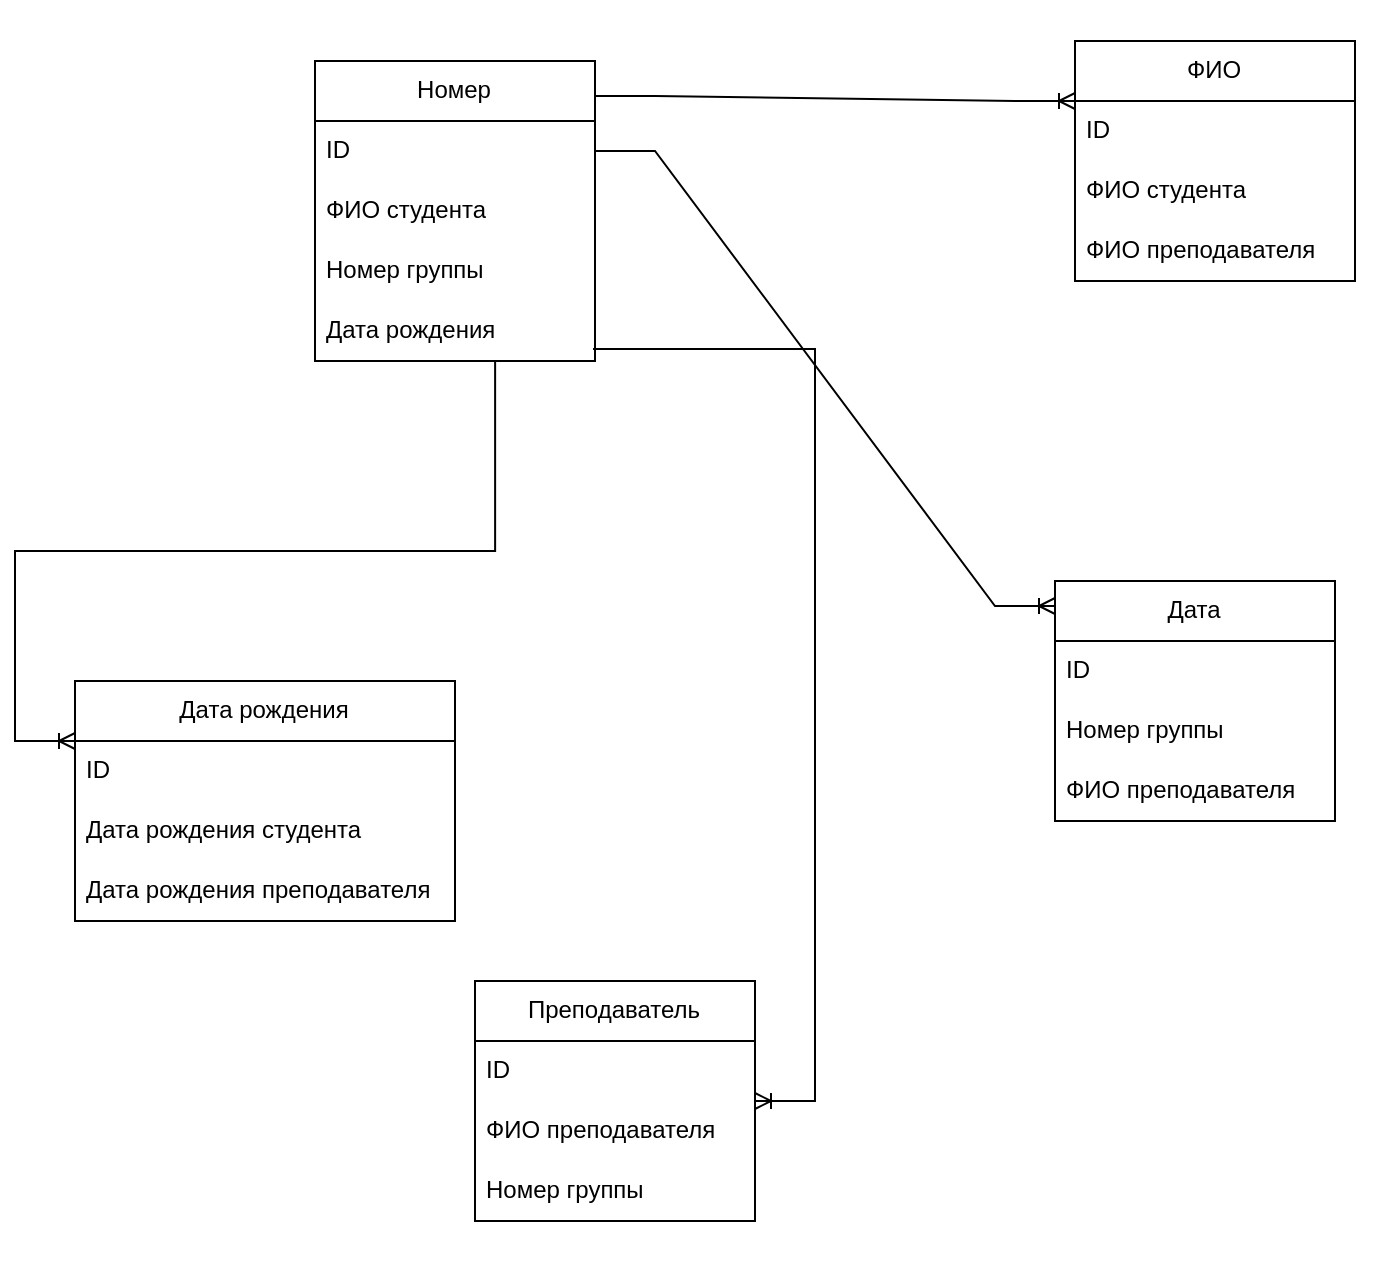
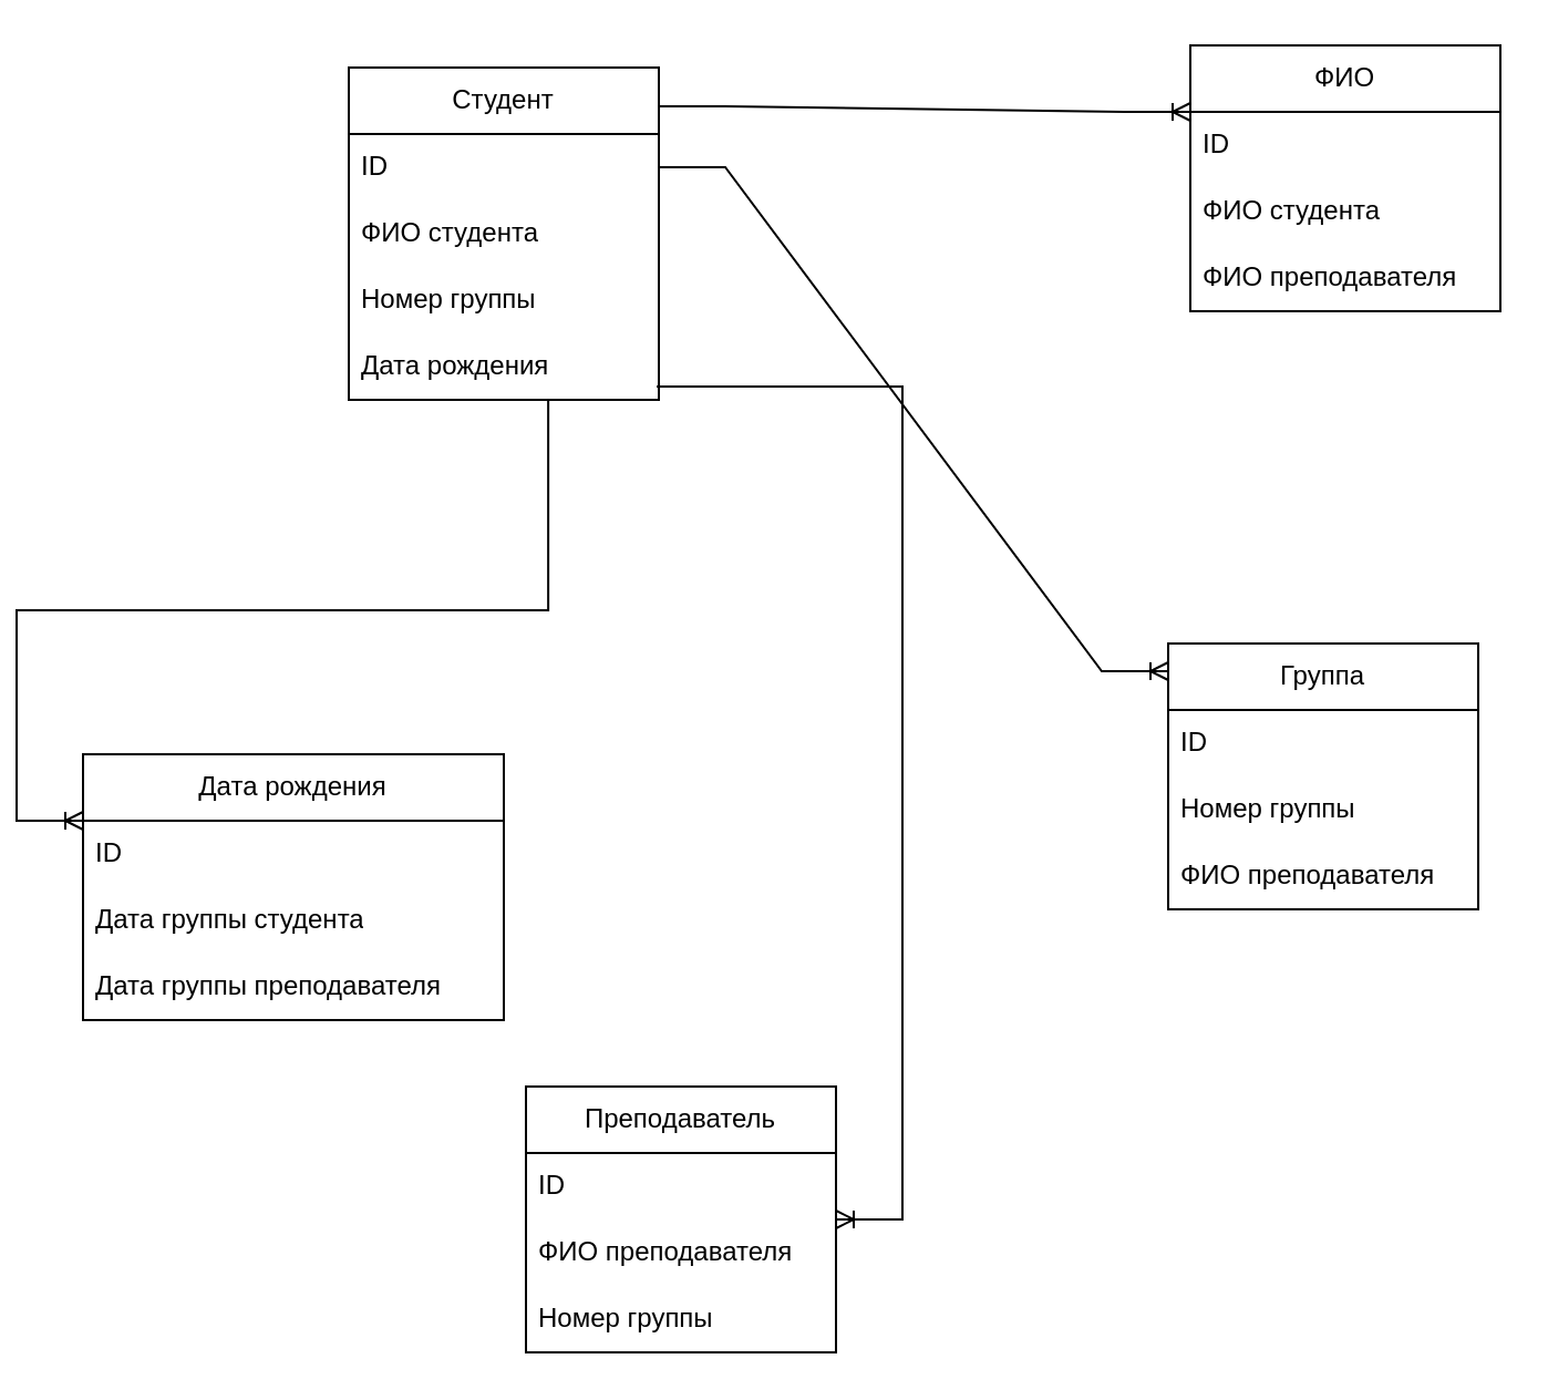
  <mxCell id="0" />
  <mxCell id="1" parent="0" />
- <mxCell id="2" value="Номер" style="swimlane;fontStyle=0;childLayout=stackLayout;horizontal=1;startSize=30;horizontalStack=0;resizeParent=1;resizeParentMax=0;resizeLast=0;collapsible=1;marginBottom=0;whiteSpace=wrap;html=1;" parent="1" vertex="1"><mxGeometry x="140" y="30" width="140" height="150" as="geometry" /></mxCell>
+ <mxCell id="2" value="Студент" style="swimlane;fontStyle=0;childLayout=stackLayout;horizontal=1;startSize=30;horizontalStack=0;resizeParent=1;resizeParentMax=0;resizeLast=0;collapsible=1;marginBottom=0;whiteSpace=wrap;html=1;" parent="1" vertex="1"><mxGeometry x="140" y="30" width="140" height="150" as="geometry" /></mxCell>
  <mxCell id="3" value="ID" style="text;strokeColor=none;fillColor=none;align=left;verticalAlign=middle;spacingLeft=4;spacingRight=4;overflow=hidden;points=[[0,0.5],[1,0.5]];portConstraint=eastwest;rotatable=0;whiteSpace=wrap;html=1;" parent="2" vertex="1"><mxGeometry y="30" width="140" height="30" as="geometry" /></mxCell>
  <mxCell id="4" value="ФИО студента" style="text;strokeColor=none;fillColor=none;align=left;verticalAlign=middle;spacingLeft=4;spacingRight=4;overflow=hidden;points=[[0,0.5],[1,0.5]];portConstraint=eastwest;rotatable=0;whiteSpace=wrap;html=1;" parent="2" vertex="1"><mxGeometry y="60" width="140" height="30" as="geometry" /></mxCell>
  <mxCell id="5" value="Номер группы" style="text;strokeColor=none;fillColor=none;align=left;verticalAlign=middle;spacingLeft=4;spacingRight=4;overflow=hidden;points=[[0,0.5],[1,0.5]];portConstraint=eastwest;rotatable=0;whiteSpace=wrap;html=1;" parent="2" vertex="1"><mxGeometry y="90" width="140" height="30" as="geometry" /></mxCell>
  <mxCell id="6" value="Дата рождения" style="text;strokeColor=none;fillColor=none;align=left;verticalAlign=middle;spacingLeft=4;spacingRight=4;overflow=hidden;points=[[0,0.5],[1,0.5]];portConstraint=eastwest;rotatable=0;whiteSpace=wrap;html=1;" parent="2" vertex="1"><mxGeometry y="120" width="140" height="30" as="geometry" /></mxCell>
  <mxCell id="7" value="Преподаватель" style="swimlane;fontStyle=0;childLayout=stackLayout;horizontal=1;startSize=30;horizontalStack=0;resizeParent=1;resizeParentMax=0;resizeLast=0;collapsible=1;marginBottom=0;whiteSpace=wrap;html=1;" parent="1" vertex="1"><mxGeometry x="220" y="490" width="140" height="120" as="geometry" /></mxCell>
  <mxCell id="8" value="ID" style="text;strokeColor=none;fillColor=none;align=left;verticalAlign=middle;spacingLeft=4;spacingRight=4;overflow=hidden;points=[[0,0.5],[1,0.5]];portConstraint=eastwest;rotatable=0;whiteSpace=wrap;html=1;" parent="7" vertex="1"><mxGeometry y="30" width="140" height="30" as="geometry" /></mxCell>
  <mxCell id="9" value="ФИО преподавателя" style="text;strokeColor=none;fillColor=none;align=left;verticalAlign=middle;spacingLeft=4;spacingRight=4;overflow=hidden;points=[[0,0.5],[1,0.5]];portConstraint=eastwest;rotatable=0;whiteSpace=wrap;html=1;" parent="7" vertex="1"><mxGeometry y="60" width="140" height="30" as="geometry" /></mxCell>
  <mxCell id="10" value="Номер группы" style="text;strokeColor=none;fillColor=none;align=left;verticalAlign=middle;spacingLeft=4;spacingRight=4;overflow=hidden;points=[[0,0.5],[1,0.5]];portConstraint=eastwest;rotatable=0;whiteSpace=wrap;html=1;" vertex="1" parent="7"><mxGeometry y="90" width="140" height="30" as="geometry" /></mxCell>
  <mxCell id="11" value="ФИО" style="swimlane;fontStyle=0;childLayout=stackLayout;horizontal=1;startSize=30;horizontalStack=0;resizeParent=1;resizeParentMax=0;resizeLast=0;collapsible=1;marginBottom=0;whiteSpace=wrap;html=1;" parent="1" vertex="1"><mxGeometry x="520" y="20" width="140" height="120" as="geometry" /></mxCell>
  <mxCell id="12" value="ID" style="text;strokeColor=none;fillColor=none;align=left;verticalAlign=middle;spacingLeft=4;spacingRight=4;overflow=hidden;points=[[0,0.5],[1,0.5]];portConstraint=eastwest;rotatable=0;whiteSpace=wrap;html=1;" parent="11" vertex="1"><mxGeometry y="30" width="140" height="30" as="geometry" /></mxCell>
  <mxCell id="13" value="ФИО студента" style="text;strokeColor=none;fillColor=none;align=left;verticalAlign=middle;spacingLeft=4;spacingRight=4;overflow=hidden;points=[[0,0.5],[1,0.5]];portConstraint=eastwest;rotatable=0;whiteSpace=wrap;html=1;" vertex="1" parent="11"><mxGeometry y="60" width="140" height="30" as="geometry" /></mxCell>
  <mxCell id="14" value="ФИО преподавателя" style="text;strokeColor=none;fillColor=none;align=left;verticalAlign=middle;spacingLeft=4;spacingRight=4;overflow=hidden;points=[[0,0.5],[1,0.5]];portConstraint=eastwest;rotatable=0;whiteSpace=wrap;html=1;" vertex="1" parent="11"><mxGeometry y="90" width="140" height="30" as="geometry" /></mxCell>
  <mxCell id="15" value="Дата рождения" style="swimlane;fontStyle=0;childLayout=stackLayout;horizontal=1;startSize=30;horizontalStack=0;resizeParent=1;resizeParentMax=0;resizeLast=0;collapsible=1;marginBottom=0;whiteSpace=wrap;html=1;" parent="1" vertex="1"><mxGeometry x="20" y="340" width="190" height="120" as="geometry" /></mxCell>
  <mxCell id="16" value="ID" style="text;strokeColor=none;fillColor=none;align=left;verticalAlign=middle;spacingLeft=4;spacingRight=4;overflow=hidden;points=[[0,0.5],[1,0.5]];portConstraint=eastwest;rotatable=0;whiteSpace=wrap;html=1;" parent="15" vertex="1"><mxGeometry y="30" width="190" height="30" as="geometry" /></mxCell>
- <mxCell id="17" value="Дата рождения студента" style="text;strokeColor=none;fillColor=none;align=left;verticalAlign=middle;spacingLeft=4;spacingRight=4;overflow=hidden;points=[[0,0.5],[1,0.5]];portConstraint=eastwest;rotatable=0;whiteSpace=wrap;html=1;" parent="15" vertex="1"><mxGeometry y="60" width="190" height="30" as="geometry" /></mxCell>
- <mxCell id="18" value="Дата рождения преподавателя" style="text;strokeColor=none;fillColor=none;align=left;verticalAlign=middle;spacingLeft=4;spacingRight=4;overflow=hidden;points=[[0,0.5],[1,0.5]];portConstraint=eastwest;rotatable=0;whiteSpace=wrap;html=1;" vertex="1" parent="15"><mxGeometry y="90" width="190" height="30" as="geometry" /></mxCell>
- <mxCell id="19" value="Дата" style="swimlane;fontStyle=0;childLayout=stackLayout;horizontal=1;startSize=30;horizontalStack=0;resizeParent=1;resizeParentMax=0;resizeLast=0;collapsible=1;marginBottom=0;whiteSpace=wrap;html=1;" parent="1" vertex="1"><mxGeometry x="510" y="290" width="140" height="120" as="geometry" /></mxCell>
+ <mxCell id="17" value="Дата группы студента" style="text;strokeColor=none;fillColor=none;align=left;verticalAlign=middle;spacingLeft=4;spacingRight=4;overflow=hidden;points=[[0,0.5],[1,0.5]];portConstraint=eastwest;rotatable=0;whiteSpace=wrap;html=1;" parent="15" vertex="1"><mxGeometry y="60" width="190" height="30" as="geometry" /></mxCell>
+ <mxCell id="18" value="Дата группы преподавателя" style="text;strokeColor=none;fillColor=none;align=left;verticalAlign=middle;spacingLeft=4;spacingRight=4;overflow=hidden;points=[[0,0.5],[1,0.5]];portConstraint=eastwest;rotatable=0;whiteSpace=wrap;html=1;" vertex="1" parent="15"><mxGeometry y="90" width="190" height="30" as="geometry" /></mxCell>
+ <mxCell id="19" value="Группа" style="swimlane;fontStyle=0;childLayout=stackLayout;horizontal=1;startSize=30;horizontalStack=0;resizeParent=1;resizeParentMax=0;resizeLast=0;collapsible=1;marginBottom=0;whiteSpace=wrap;html=1;" parent="1" vertex="1"><mxGeometry x="510" y="290" width="140" height="120" as="geometry" /></mxCell>
  <mxCell id="20" value="ID" style="text;strokeColor=none;fillColor=none;align=left;verticalAlign=middle;spacingLeft=4;spacingRight=4;overflow=hidden;points=[[0,0.5],[1,0.5]];portConstraint=eastwest;rotatable=0;whiteSpace=wrap;html=1;" parent="19" vertex="1"><mxGeometry y="30" width="140" height="30" as="geometry" /></mxCell>
  <mxCell id="21" value="Номер группы" style="text;strokeColor=none;fillColor=none;align=left;verticalAlign=middle;spacingLeft=4;spacingRight=4;overflow=hidden;points=[[0,0.5],[1,0.5]];portConstraint=eastwest;rotatable=0;whiteSpace=wrap;html=1;" parent="19" vertex="1"><mxGeometry y="60" width="140" height="30" as="geometry" /></mxCell>
  <mxCell id="22" value="ФИО преподавателя" style="text;strokeColor=none;fillColor=none;align=left;verticalAlign=middle;spacingLeft=4;spacingRight=4;overflow=hidden;points=[[0,0.5],[1,0.5]];portConstraint=eastwest;rotatable=0;whiteSpace=wrap;html=1;" vertex="1" parent="19"><mxGeometry y="90" width="140" height="30" as="geometry" /></mxCell>
  <mxCell id="23" value="" style="edgeStyle=entityRelationEdgeStyle;fontSize=12;html=1;endArrow=ERoneToMany;rounded=0;entryX=0;entryY=0.25;entryDx=0;entryDy=0;" edge="1" parent="1" target="11"><mxGeometry width="100" height="100" relative="1" as="geometry"><mxPoint x="280" y="47.5" as="sourcePoint" /><mxPoint x="520" y="-30" as="targetPoint" /></mxGeometry></mxCell>
  <mxCell id="24" value="" style="edgeStyle=entityRelationEdgeStyle;fontSize=12;html=1;endArrow=ERoneToMany;rounded=0;exitX=1;exitY=0.5;exitDx=0;exitDy=0;entryX=1;entryY=0.25;entryDx=0;entryDy=0;" edge="1" parent="1" source="3"><mxGeometry width="100" height="100" relative="1" as="geometry"><mxPoint x="140" y="80" as="sourcePoint" /><mxPoint x="510" y="302.5" as="targetPoint" /></mxGeometry></mxCell>
  <mxCell id="25" value="" style="edgeStyle=entityRelationEdgeStyle;fontSize=12;html=1;endArrow=ERoneToMany;rounded=0;exitX=0.993;exitY=0.8;exitDx=0;exitDy=0;exitPerimeter=0;" edge="1" parent="1" source="6" target="7"><mxGeometry width="100" height="100" relative="1" as="geometry"><mxPoint x="290" y="210" as="sourcePoint" /><mxPoint x="349.96" y="440.99" as="targetPoint" /></mxGeometry></mxCell>
  <mxCell id="26" value="" style="edgeStyle=entityRelationEdgeStyle;fontSize=12;html=1;endArrow=ERoneToMany;rounded=0;exitX=0.429;exitY=1;exitDx=0;exitDy=0;exitPerimeter=0;" edge="1" parent="1" source="6"><mxGeometry width="100" height="100" relative="1" as="geometry"><mxPoint x="50" y="180" as="sourcePoint" /><mxPoint x="20" y="370" as="targetPoint" /><Array as="points"><mxPoint x="80" y="180" /></Array></mxGeometry></mxCell>
